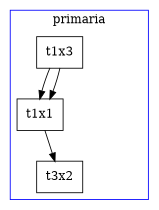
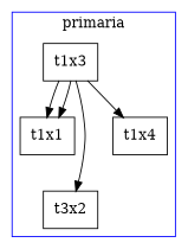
  digraph {
    node [shape=record]
    t1x3
    t1x1
    n3 [label=t3x2]
+   t1x4
    subgraph cluster_1 {
      color=blue
      label=primaria
      t1x3
      t1x1
      n3
+     t1x4
    }
    t1x3 -> t1x1
    t1x3 -> t1x1
-   t1x1 -> n3
+   t1x3 -> n3
+   t1x3 -> t1x4
  }
